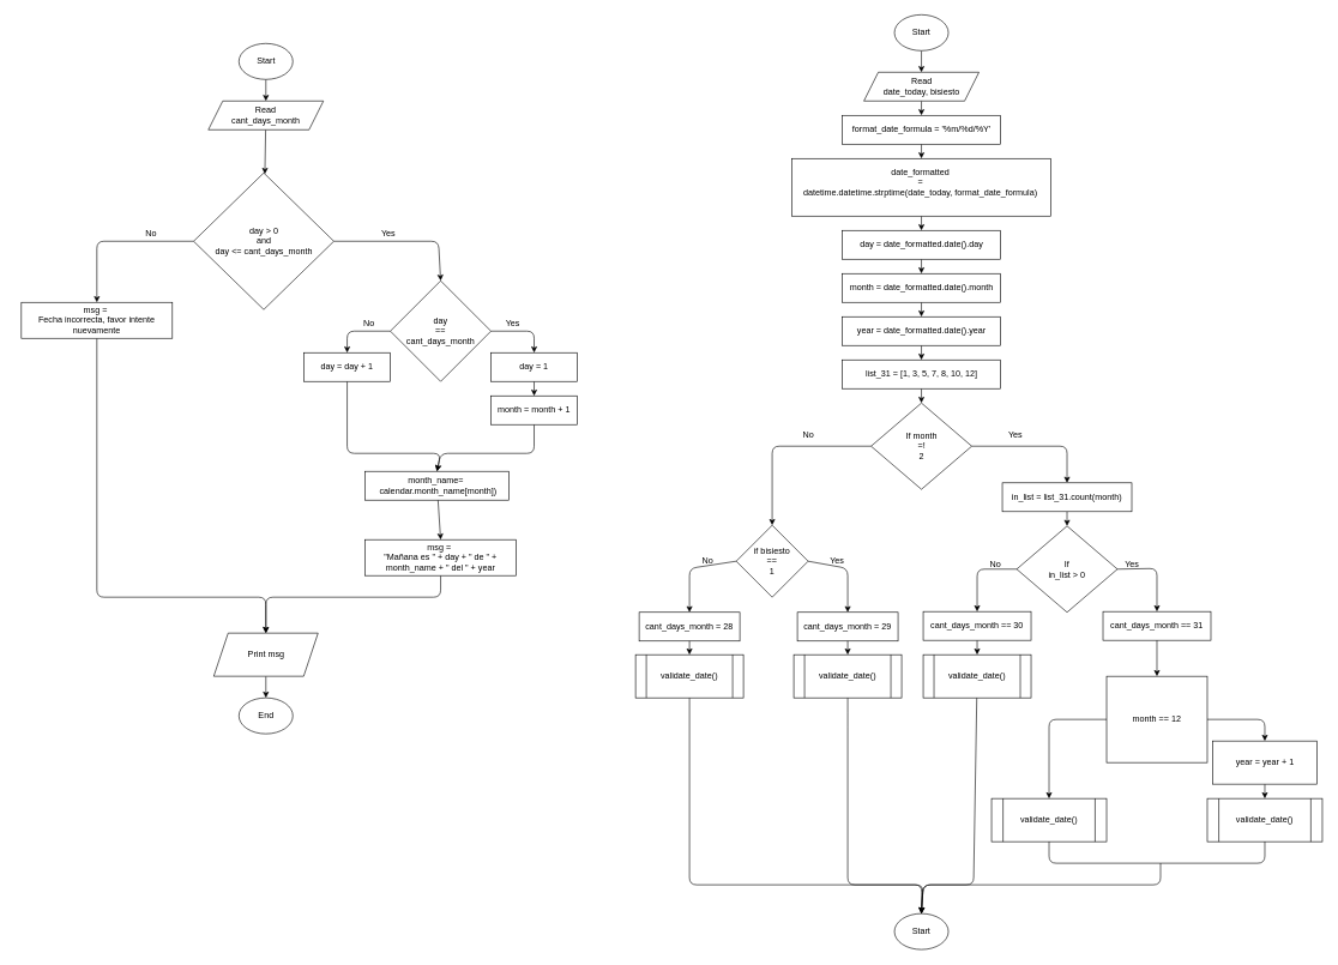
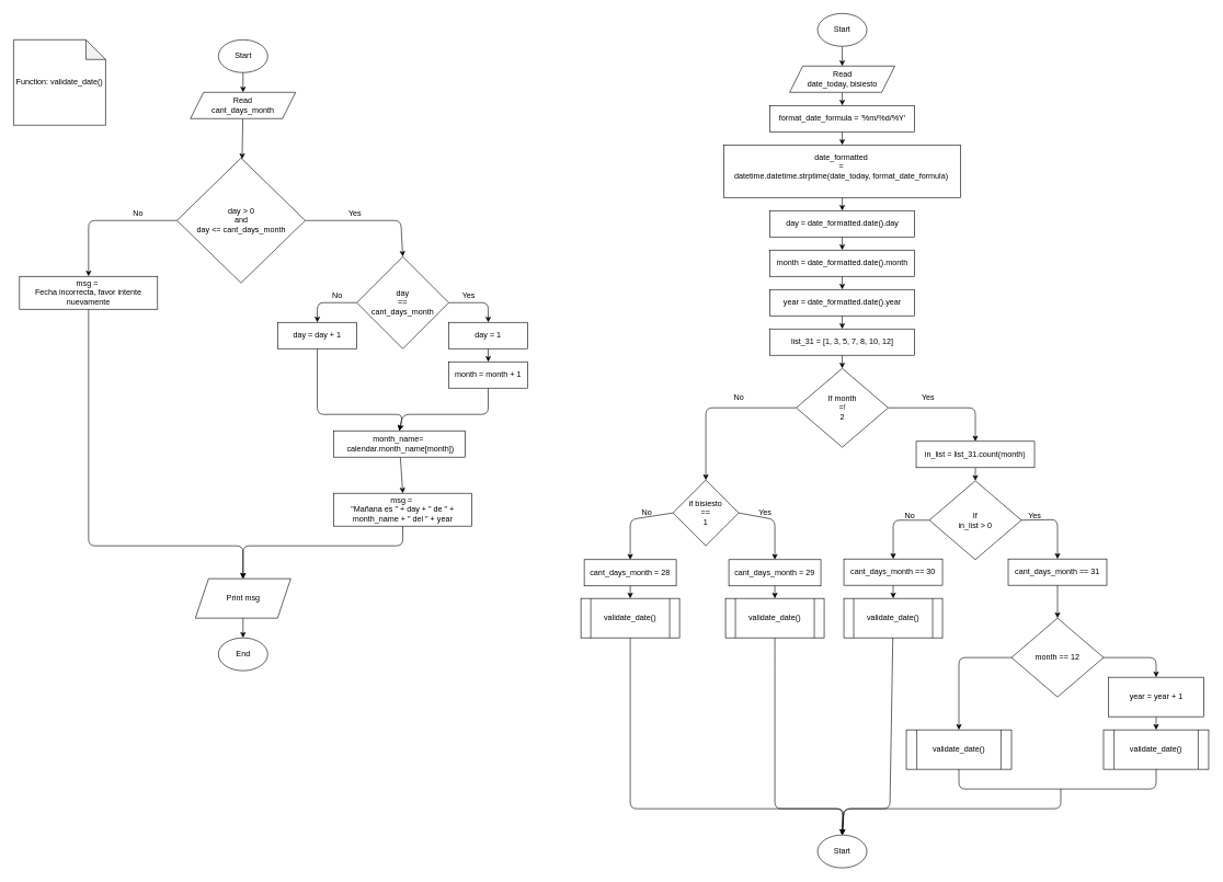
  <mxCell id="0" />
  <mxCell id="1" parent="0" />
  <mxCell id="2" value="" style="edgeStyle=none;html=1;" edge="1" parent="1" source="3" target="5"><mxGeometry relative="1" as="geometry" /></mxCell>
  <mxCell id="3" value="Start" style="ellipse;whiteSpace=wrap;html=1;" vertex="1" parent="1"><mxGeometry x="1243" y="20" width="75" height="50" as="geometry" /></mxCell>
  <mxCell id="4" value="" style="edgeStyle=none;html=1;" edge="1" parent="1" source="5" target="13"><mxGeometry relative="1" as="geometry" /></mxCell>
  <mxCell id="5" value="Read&lt;br&gt;date_today, bisiesto" style="shape=parallelogram;perimeter=parallelogramPerimeter;whiteSpace=wrap;html=1;fixedSize=1;" vertex="1" parent="1"><mxGeometry x="1200.5" y="100" width="160" height="40" as="geometry" /></mxCell>
  <mxCell id="6" value="" style="edgeStyle=none;html=1;exitX=1;exitY=0.5;exitDx=0;exitDy=0;entryX=0.5;entryY=0;entryDx=0;entryDy=0;" edge="1" parent="1" source="8" target="37"><mxGeometry relative="1" as="geometry"><mxPoint x="1251.75" y="810" as="targetPoint" /><Array as="points"><mxPoint x="1178" y="790" /></Array></mxGeometry></mxCell>
  <mxCell id="7" value="" style="edgeStyle=none;html=1;exitX=0;exitY=0.5;exitDx=0;exitDy=0;entryX=0.5;entryY=0;entryDx=0;entryDy=0;" edge="1" parent="1" source="8" target="9"><mxGeometry relative="1" as="geometry"><Array as="points"><mxPoint x="958" y="790" /></Array></mxGeometry></mxCell>
  <mxCell id="8" value="if bisiesto&lt;br&gt;==&lt;br&gt;1" style="rhombus;whiteSpace=wrap;html=1;" vertex="1" parent="1"><mxGeometry x="1023" y="730" width="100" height="100" as="geometry" /></mxCell>
  <mxCell id="9" value="cant_days_month&amp;nbsp;= 28" style="whiteSpace=wrap;html=1;" vertex="1" parent="1"><mxGeometry x="888" y="851" width="140" height="40" as="geometry" /></mxCell>
  <mxCell id="10" value="No" style="text;html=1;align=center;verticalAlign=middle;resizable=0;points=[];autosize=1;strokeColor=none;fillColor=none;" vertex="1" parent="1"><mxGeometry x="963" y="765" width="40" height="30" as="geometry" /></mxCell>
  <mxCell id="11" value="Yes" style="text;html=1;align=center;verticalAlign=middle;resizable=0;points=[];autosize=1;strokeColor=none;fillColor=none;" vertex="1" parent="1"><mxGeometry x="1143" y="765" width="40" height="30" as="geometry" /></mxCell>
  <mxCell id="12" value="" style="edgeStyle=none;html=1;" edge="1" parent="1" source="13" target="15"><mxGeometry relative="1" as="geometry" /></mxCell>
  <mxCell id="13" value="format_date_formula = '%m/%d/%Y'" style="whiteSpace=wrap;html=1;" vertex="1" parent="1"><mxGeometry x="1170.5" y="160" width="220" height="40" as="geometry" /></mxCell>
  <mxCell id="14" value="" style="edgeStyle=none;html=1;" edge="1" parent="1" source="15" target="17"><mxGeometry relative="1" as="geometry" /></mxCell>
  <mxCell id="15" value="&lt;div&gt;date_formatted&amp;nbsp;&lt;/div&gt;&lt;div&gt;=&amp;nbsp;&lt;/div&gt;&lt;div&gt;datetime.datetime.strptime(date_today, format_date_formula)&amp;nbsp;&lt;/div&gt;&lt;div&gt;&lt;br&gt;&lt;/div&gt;" style="whiteSpace=wrap;html=1;" vertex="1" parent="1"><mxGeometry x="1100.5" y="220" width="360" height="80" as="geometry" /></mxCell>
  <mxCell id="16" value="" style="edgeStyle=none;html=1;" edge="1" parent="1" source="17" target="19"><mxGeometry relative="1" as="geometry" /></mxCell>
  <mxCell id="17" value="day = date_formatted.date().day" style="whiteSpace=wrap;html=1;" vertex="1" parent="1"><mxGeometry x="1170.5" y="320" width="220" height="40" as="geometry" /></mxCell>
  <mxCell id="18" value="" style="edgeStyle=none;html=1;" edge="1" parent="1" source="19" target="21"><mxGeometry relative="1" as="geometry" /></mxCell>
  <mxCell id="19" value="month = date_formatted.date().month" style="whiteSpace=wrap;html=1;" vertex="1" parent="1"><mxGeometry x="1170.5" y="380" width="220" height="40" as="geometry" /></mxCell>
  <mxCell id="20" value="" style="edgeStyle=none;html=1;" edge="1" parent="1" source="21" target="29"><mxGeometry relative="1" as="geometry" /></mxCell>
  <mxCell id="21" value="year = date_formatted.date().year" style="whiteSpace=wrap;html=1;" vertex="1" parent="1"><mxGeometry x="1170.5" y="440" width="220" height="40" as="geometry" /></mxCell>
  <mxCell id="22" style="edgeStyle=none;html=1;exitX=1;exitY=0.5;exitDx=0;exitDy=0;entryX=0.5;entryY=0;entryDx=0;entryDy=0;" edge="1" parent="1" source="24" target="34"><mxGeometry relative="1" as="geometry"><mxPoint x="1540.5" y="640" as="targetPoint" /><Array as="points"><mxPoint x="1483" y="620" /></Array></mxGeometry></mxCell>
  <mxCell id="23" style="edgeStyle=none;html=1;entryX=0.5;entryY=0;entryDx=0;entryDy=0;" edge="1" parent="1" source="24" target="8"><mxGeometry relative="1" as="geometry"><Array as="points"><mxPoint x="1073" y="620" /></Array></mxGeometry></mxCell>
  <mxCell id="24" value="If month &lt;br&gt;=!&lt;br&gt;2" style="rhombus;whiteSpace=wrap;html=1;" vertex="1" parent="1"><mxGeometry x="1210.5" y="560" width="140" height="120" as="geometry" /></mxCell>
  <mxCell id="25" style="edgeStyle=none;html=1;entryX=0.5;entryY=0;entryDx=0;entryDy=0;exitX=0;exitY=0.5;exitDx=0;exitDy=0;" edge="1" parent="1" source="27" target="32"><mxGeometry relative="1" as="geometry"><mxPoint x="1431" y="870" as="targetPoint" /><mxPoint x="1453" y="830" as="sourcePoint" /><Array as="points"><mxPoint x="1358" y="791" /></Array></mxGeometry></mxCell>
  <mxCell id="26" style="edgeStyle=none;html=1;entryX=0.5;entryY=0;entryDx=0;entryDy=0;exitX=1;exitY=0.5;exitDx=0;exitDy=0;" edge="1" parent="1" source="27" target="30"><mxGeometry relative="1" as="geometry"><Array as="points"><mxPoint x="1608" y="790" /></Array></mxGeometry></mxCell>
  <mxCell id="27" value="If&lt;br&gt;in_list &amp;gt; 0" style="rhombus;whiteSpace=wrap;html=1;" vertex="1" parent="1"><mxGeometry x="1413" y="731" width="140" height="120" as="geometry" /></mxCell>
  <mxCell id="28" value="" style="edgeStyle=none;html=1;" edge="1" parent="1" source="29" target="24"><mxGeometry relative="1" as="geometry" /></mxCell>
  <mxCell id="29" value="list_31 = [1, 3, 5, 7, 8, 10, 12]" style="whiteSpace=wrap;html=1;" vertex="1" parent="1"><mxGeometry x="1170.5" y="500" width="220" height="40" as="geometry" /></mxCell>
  <mxCell id="30" value="cant_days_month == 31" style="whiteSpace=wrap;html=1;" vertex="1" parent="1"><mxGeometry x="1533" y="850" width="150" height="40" as="geometry" /></mxCell>
  <mxCell id="31" style="edgeStyle=none;html=1;entryX=0.5;entryY=0;entryDx=0;entryDy=0;" edge="1" parent="1" source="32" target="71"><mxGeometry relative="1" as="geometry"><mxPoint x="1358" y="916" as="targetPoint" /></mxGeometry></mxCell>
  <mxCell id="32" value="cant_days_month == 30" style="whiteSpace=wrap;html=1;" vertex="1" parent="1"><mxGeometry x="1283" y="850" width="150" height="40" as="geometry" /></mxCell>
  <mxCell id="33" value="" style="edgeStyle=none;html=1;" edge="1" parent="1" source="34" target="27"><mxGeometry relative="1" as="geometry" /></mxCell>
  <mxCell id="34" value="in_list = list_31.count(month)" style="whiteSpace=wrap;html=1;" vertex="1" parent="1"><mxGeometry x="1393" y="671" width="180" height="40" as="geometry" /></mxCell>
  <mxCell id="35" value="Yes" style="text;html=1;align=center;verticalAlign=middle;resizable=0;points=[];autosize=1;strokeColor=none;fillColor=none;" vertex="1" parent="1"><mxGeometry x="1553" y="770" width="40" height="30" as="geometry" /></mxCell>
  <mxCell id="36" value="No" style="text;html=1;align=center;verticalAlign=middle;resizable=0;points=[];autosize=1;strokeColor=none;fillColor=none;" vertex="1" parent="1"><mxGeometry x="1363" y="770" width="40" height="30" as="geometry" /></mxCell>
  <mxCell id="37" value="cant_days_month&amp;nbsp;= 29" style="whiteSpace=wrap;html=1;" vertex="1" parent="1"><mxGeometry x="1108" y="851" width="140" height="40" as="geometry" /></mxCell>
  <mxCell id="38" value="No" style="text;html=1;align=center;verticalAlign=middle;resizable=0;points=[];autosize=1;strokeColor=none;fillColor=none;" vertex="1" parent="1"><mxGeometry x="1103" y="590" width="40" height="30" as="geometry" /></mxCell>
  <mxCell id="39" value="Yes" style="text;html=1;align=center;verticalAlign=middle;resizable=0;points=[];autosize=1;strokeColor=none;fillColor=none;" vertex="1" parent="1"><mxGeometry x="1390.5" y="590" width="40" height="30" as="geometry" /></mxCell>
  <mxCell id="40" style="edgeStyle=none;html=1;entryX=0.5;entryY=0;entryDx=0;entryDy=0;exitX=1;exitY=0.5;exitDx=0;exitDy=0;" edge="1" parent="1" source="42" target="45"><mxGeometry relative="1" as="geometry"><Array as="points"><mxPoint x="609" y="335" /></Array></mxGeometry></mxCell>
  <mxCell id="41" style="edgeStyle=none;html=1;entryX=0.5;entryY=0;entryDx=0;entryDy=0;exitX=0;exitY=0.5;exitDx=0;exitDy=0;" edge="1" parent="1" source="42" target="52"><mxGeometry relative="1" as="geometry"><Array as="points"><mxPoint x="134" y="335" /></Array></mxGeometry></mxCell>
  <mxCell id="42" value="day &amp;gt; 0&lt;br&gt;and&lt;br&gt;day &amp;lt;= cant_days_month" style="rhombus;whiteSpace=wrap;html=1;" vertex="1" parent="1"><mxGeometry x="268.5" y="240" width="195" height="190" as="geometry" /></mxCell>
  <mxCell id="43" value="" style="edgeStyle=none;html=1;entryX=0.5;entryY=0;entryDx=0;entryDy=0;exitX=1;exitY=0.5;exitDx=0;exitDy=0;" edge="1" parent="1" source="45" target="47"><mxGeometry relative="1" as="geometry"><Array as="points"><mxPoint x="742" y="460" /></Array></mxGeometry></mxCell>
  <mxCell id="44" style="edgeStyle=none;html=1;entryX=0.5;entryY=0;entryDx=0;entryDy=0;exitX=0;exitY=0.5;exitDx=0;exitDy=0;" edge="1" parent="1" source="45" target="54"><mxGeometry relative="1" as="geometry"><Array as="points"><mxPoint x="482" y="460" /></Array></mxGeometry></mxCell>
  <mxCell id="45" value="day &lt;br&gt;==&lt;br&gt;cant_days_month" style="rhombus;whiteSpace=wrap;html=1;" vertex="1" parent="1"><mxGeometry x="542" y="390" width="140" height="140" as="geometry" /></mxCell>
  <mxCell id="46" value="" style="edgeStyle=none;html=1;entryX=0.5;entryY=0;entryDx=0;entryDy=0;" edge="1" parent="1" source="47" target="49"><mxGeometry relative="1" as="geometry"><mxPoint x="742" y="600" as="targetPoint" /></mxGeometry></mxCell>
  <mxCell id="47" value="day = 1" style="whiteSpace=wrap;html=1;" vertex="1" parent="1"><mxGeometry x="682" y="490" width="120" height="40" as="geometry" /></mxCell>
  <mxCell id="48" style="edgeStyle=none;html=1;entryX=0.5;entryY=0;entryDx=0;entryDy=0;" edge="1" parent="1" source="49" target="61"><mxGeometry relative="1" as="geometry"><mxPoint x="612" y="660" as="targetPoint" /><Array as="points"><mxPoint x="742" y="630" /><mxPoint x="612" y="630" /></Array></mxGeometry></mxCell>
  <mxCell id="49" value="month = month + 1" style="whiteSpace=wrap;html=1;" vertex="1" parent="1"><mxGeometry x="682" y="550" width="120" height="40" as="geometry" /></mxCell>
  <mxCell id="50" value="Yes" style="text;html=1;align=center;verticalAlign=middle;resizable=0;points=[];autosize=1;strokeColor=none;fillColor=none;" vertex="1" parent="1"><mxGeometry x="519" y="310" width="40" height="30" as="geometry" /></mxCell>
  <mxCell id="51" value="" style="edgeStyle=none;html=1;exitX=0.5;exitY=1;exitDx=0;exitDy=0;" edge="1" parent="1" source="52" target="67"><mxGeometry relative="1" as="geometry"><Array as="points"><mxPoint x="134" y="830" /><mxPoint x="369" y="830" /></Array></mxGeometry></mxCell>
  <mxCell id="52" value="msg =&amp;nbsp;&lt;br&gt;Fecha incorrecta, favor intente nuevamente" style="whiteSpace=wrap;html=1;" vertex="1" parent="1"><mxGeometry x="29" y="420" width="210" height="50" as="geometry" /></mxCell>
  <mxCell id="53" style="edgeStyle=none;html=1;entryX=0.5;entryY=0;entryDx=0;entryDy=0;" edge="1" parent="1" source="54" target="61"><mxGeometry relative="1" as="geometry"><mxPoint x="612" y="670" as="targetPoint" /><Array as="points"><mxPoint x="482" y="630" /><mxPoint x="612" y="630" /></Array></mxGeometry></mxCell>
  <mxCell id="54" value="day = day + 1" style="whiteSpace=wrap;html=1;" vertex="1" parent="1"><mxGeometry x="422" y="490" width="120" height="40" as="geometry" /></mxCell>
  <mxCell id="55" style="edgeStyle=none;html=1;entryX=0.5;entryY=0;entryDx=0;entryDy=0;exitX=0.5;exitY=1;exitDx=0;exitDy=0;" edge="1" parent="1" source="56" target="67"><mxGeometry relative="1" as="geometry"><Array as="points"><mxPoint x="612" y="830" /><mxPoint x="369" y="830" /></Array></mxGeometry></mxCell>
  <mxCell id="56" value="msg =&amp;nbsp;&lt;br&gt;&quot;Mañana es &quot; + day + &quot; de &quot; + month_name&amp;nbsp;+ &quot; del &quot; + year" style="whiteSpace=wrap;html=1;" vertex="1" parent="1"><mxGeometry x="507" y="750" width="210" height="50" as="geometry" /></mxCell>
  <mxCell id="57" value="Yes" style="text;html=1;align=center;verticalAlign=middle;resizable=0;points=[];autosize=1;strokeColor=none;fillColor=none;" vertex="1" parent="1"><mxGeometry x="692" y="435" width="40" height="30" as="geometry" /></mxCell>
  <mxCell id="58" value="No" style="text;html=1;align=center;verticalAlign=middle;resizable=0;points=[];autosize=1;strokeColor=none;fillColor=none;" vertex="1" parent="1"><mxGeometry x="492" y="435" width="40" height="30" as="geometry" /></mxCell>
  <mxCell id="59" value="No" style="text;html=1;align=center;verticalAlign=middle;resizable=0;points=[];autosize=1;strokeColor=none;fillColor=none;" vertex="1" parent="1"><mxGeometry x="189" y="310" width="40" height="30" as="geometry" /></mxCell>
  <mxCell id="60" style="edgeStyle=none;html=1;entryX=0.5;entryY=0;entryDx=0;entryDy=0;" edge="1" parent="1" source="61" target="56"><mxGeometry relative="1" as="geometry" /></mxCell>
  <mxCell id="61" value="month_name=&amp;nbsp;&lt;br&gt;&amp;nbsp;calendar.month_name[month])" style="whiteSpace=wrap;html=1;" vertex="1" parent="1"><mxGeometry x="507" y="655" width="200" height="40" as="geometry" /></mxCell>
  <mxCell id="62" value="" style="edgeStyle=none;html=1;" edge="1" parent="1" source="63" target="65"><mxGeometry relative="1" as="geometry" /></mxCell>
  <mxCell id="63" value="Start" style="ellipse;whiteSpace=wrap;html=1;" vertex="1" parent="1"><mxGeometry x="331.5" y="60" width="75" height="50" as="geometry" /></mxCell>
  <mxCell id="64" style="edgeStyle=none;html=1;" edge="1" parent="1" source="65" target="42"><mxGeometry relative="1" as="geometry" /></mxCell>
  <mxCell id="65" value="Read&lt;br&gt;cant_days_month" style="shape=parallelogram;perimeter=parallelogramPerimeter;whiteSpace=wrap;html=1;fixedSize=1;" vertex="1" parent="1"><mxGeometry x="289" y="140" width="160" height="40" as="geometry" /></mxCell>
  <mxCell id="66" style="edgeStyle=none;html=1;entryX=0.5;entryY=0;entryDx=0;entryDy=0;" edge="1" parent="1" source="67" target="68"><mxGeometry relative="1" as="geometry" /></mxCell>
  <mxCell id="67" value="Print msg" style="shape=parallelogram;perimeter=parallelogramPerimeter;whiteSpace=wrap;html=1;fixedSize=1;" vertex="1" parent="1"><mxGeometry x="296.5" y="880" width="145" height="60" as="geometry" /></mxCell>
  <mxCell id="68" value="End" style="ellipse;whiteSpace=wrap;html=1;" vertex="1" parent="1"><mxGeometry x="331.5" y="970" width="75" height="50" as="geometry" /></mxCell>
+ <mxCell id="69" value="Function: validate_date()" style="shape=note;whiteSpace=wrap;html=1;backgroundOutline=1;darkOpacity=0.05;" vertex="1" parent="1"><mxGeometry x="20" y="60" width="140" height="130" as="geometry" /></mxCell>
  <mxCell id="70" style="edgeStyle=none;html=1;entryX=0.5;entryY=0;entryDx=0;entryDy=0;" edge="1" parent="1" source="71" target="79"><mxGeometry relative="1" as="geometry"><Array as="points"><mxPoint x="1353" y="1230" /><mxPoint x="1283" y="1230" /></Array></mxGeometry></mxCell>
  <mxCell id="71" value="validate_date()" style="shape=process;whiteSpace=wrap;html=1;backgroundOutline=1;" vertex="1" parent="1"><mxGeometry x="1283" y="910" width="150" height="60" as="geometry" /></mxCell>
  <mxCell id="72" style="edgeStyle=none;html=1;entryX=0.5;entryY=0;entryDx=0;entryDy=0;exitX=0.5;exitY=1;exitDx=0;exitDy=0;" edge="1" parent="1" target="82" source="30"><mxGeometry relative="1" as="geometry"><mxPoint x="1608" y="895" as="sourcePoint" /><mxPoint x="1608" y="910" as="targetPoint" /></mxGeometry></mxCell>
  <mxCell id="73" style="edgeStyle=none;html=1;entryX=0.5;entryY=0;entryDx=0;entryDy=0;exitX=0.5;exitY=1;exitDx=0;exitDy=0;" edge="1" parent="1" target="75" source="37"><mxGeometry relative="1" as="geometry"><mxPoint x="1178" y="891" as="sourcePoint" /><mxPoint x="1178" y="917" as="targetPoint" /></mxGeometry></mxCell>
  <mxCell id="74" style="edgeStyle=none;html=1;entryX=0.5;entryY=0;entryDx=0;entryDy=0;exitX=0.5;exitY=1;exitDx=0;exitDy=0;" edge="1" parent="1" source="75" target="79"><mxGeometry relative="1" as="geometry"><Array as="points"><mxPoint x="1178" y="1000" /><mxPoint x="1178" y="1230" /><mxPoint x="1281" y="1230" /></Array></mxGeometry></mxCell>
  <mxCell id="75" value="validate_date()" style="shape=process;whiteSpace=wrap;html=1;backgroundOutline=1;" vertex="1" parent="1"><mxGeometry x="1103" y="910" width="150" height="60" as="geometry" /></mxCell>
  <mxCell id="76" style="edgeStyle=none;html=1;entryX=0.5;entryY=0;entryDx=0;entryDy=0;exitX=0.5;exitY=1;exitDx=0;exitDy=0;" edge="1" parent="1" target="78" source="9"><mxGeometry relative="1" as="geometry"><mxPoint x="958" y="891" as="sourcePoint" /><mxPoint x="958" y="917" as="targetPoint" /></mxGeometry></mxCell>
  <mxCell id="77" style="edgeStyle=none;html=1;entryX=0.5;entryY=0;entryDx=0;entryDy=0;" edge="1" parent="1" source="78" target="79"><mxGeometry relative="1" as="geometry"><Array as="points"><mxPoint x="958" y="1230" /><mxPoint x="1283" y="1230" /></Array></mxGeometry></mxCell>
  <mxCell id="78" value="validate_date()" style="shape=process;whiteSpace=wrap;html=1;backgroundOutline=1;" vertex="1" parent="1"><mxGeometry x="883" y="910" width="150" height="60" as="geometry" /></mxCell>
  <mxCell id="79" value="Start" style="ellipse;whiteSpace=wrap;html=1;" vertex="1" parent="1"><mxGeometry x="1243" y="1270" width="75" height="50" as="geometry" /></mxCell>
  <mxCell id="80" value="" style="edgeStyle=none;html=1;entryX=0.5;entryY=0;entryDx=0;entryDy=0;" edge="1" parent="1" source="82" target="84"><mxGeometry relative="1" as="geometry"><Array as="points"><mxPoint x="1758" y="1000" /></Array></mxGeometry></mxCell>
  <mxCell id="81" style="edgeStyle=none;html=1;entryX=0.5;entryY=0;entryDx=0;entryDy=0;exitX=0;exitY=0.5;exitDx=0;exitDy=0;" edge="1" parent="1" source="82" target="86"><mxGeometry relative="1" as="geometry"><Array as="points"><mxPoint x="1458" y="1000" /></Array></mxGeometry></mxCell>
- <mxCell id="82" value="month == 12" style="whiteSpace=wrap;html=1;rounded=0;" vertex="1" parent="1"><mxGeometry x="1538" y="940" width="140" height="120" as="geometry" /></mxCell>
+ <mxCell id="82" value="month == 12" style="rhombus;whiteSpace=wrap;html=1;" vertex="1" parent="1"><mxGeometry x="1538" y="940" width="140" height="120" as="geometry" /></mxCell>
  <mxCell id="83" value="" style="edgeStyle=none;html=1;" edge="1" parent="1" source="84" target="85"><mxGeometry relative="1" as="geometry" /></mxCell>
  <mxCell id="84" value="year = year + 1" style="whiteSpace=wrap;html=1;" vertex="1" parent="1"><mxGeometry x="1685.5" y="1030" width="145" height="60" as="geometry" /></mxCell>
  <mxCell id="85" value="validate_date()" style="shape=process;whiteSpace=wrap;html=1;backgroundOutline=1;" vertex="1" parent="1"><mxGeometry x="1678" y="1110" width="160" height="60" as="geometry" /></mxCell>
  <mxCell id="86" value="validate_date()" style="shape=process;whiteSpace=wrap;html=1;backgroundOutline=1;" vertex="1" parent="1"><mxGeometry x="1378" y="1110" width="160" height="60" as="geometry" /></mxCell>
  <mxCell id="87" value="" style="endArrow=none;html=1;entryX=0.5;entryY=1;entryDx=0;entryDy=0;exitX=0.5;exitY=1;exitDx=0;exitDy=0;" edge="1" parent="1" source="86" target="85"><mxGeometry width="50" height="50" relative="1" as="geometry"><mxPoint x="1553" y="950" as="sourcePoint" /><mxPoint x="1603" y="900" as="targetPoint" /><Array as="points"><mxPoint x="1458" y="1200" /><mxPoint x="1603" y="1200" /><mxPoint x="1758" y="1200" /></Array></mxGeometry></mxCell>
  <mxCell id="88" value="" style="endArrow=none;html=1;exitX=0.5;exitY=0;exitDx=0;exitDy=0;" edge="1" parent="1" source="79"><mxGeometry width="50" height="50" relative="1" as="geometry"><mxPoint x="1583" y="1280" as="sourcePoint" /><mxPoint x="1613" y="1200" as="targetPoint" /><Array as="points"><mxPoint x="1283" y="1230" /><mxPoint x="1613" y="1230" /></Array></mxGeometry></mxCell>
